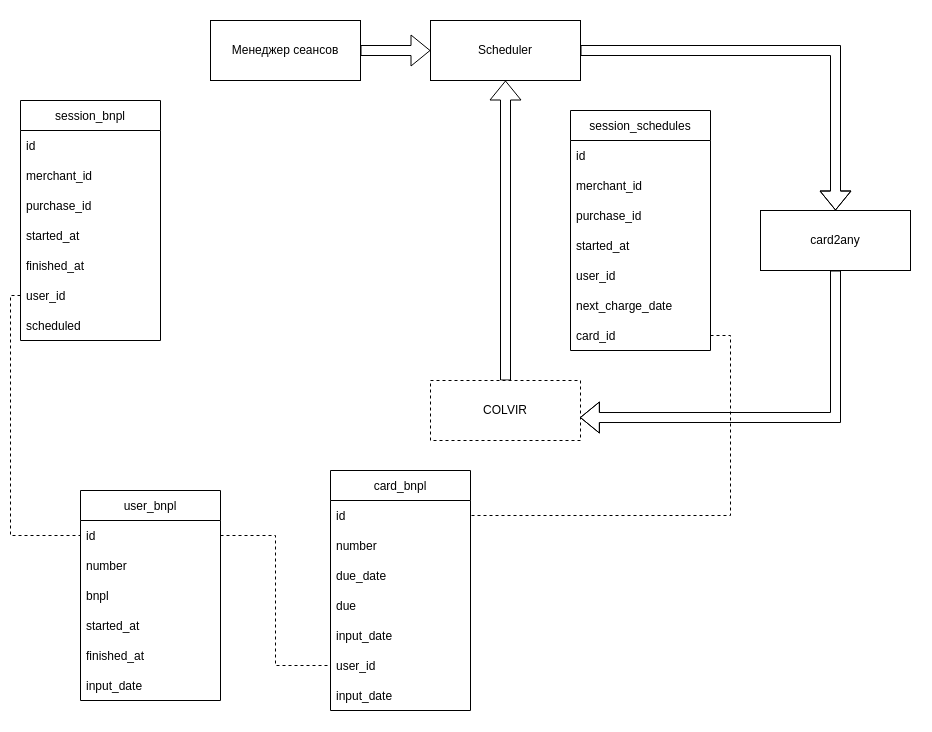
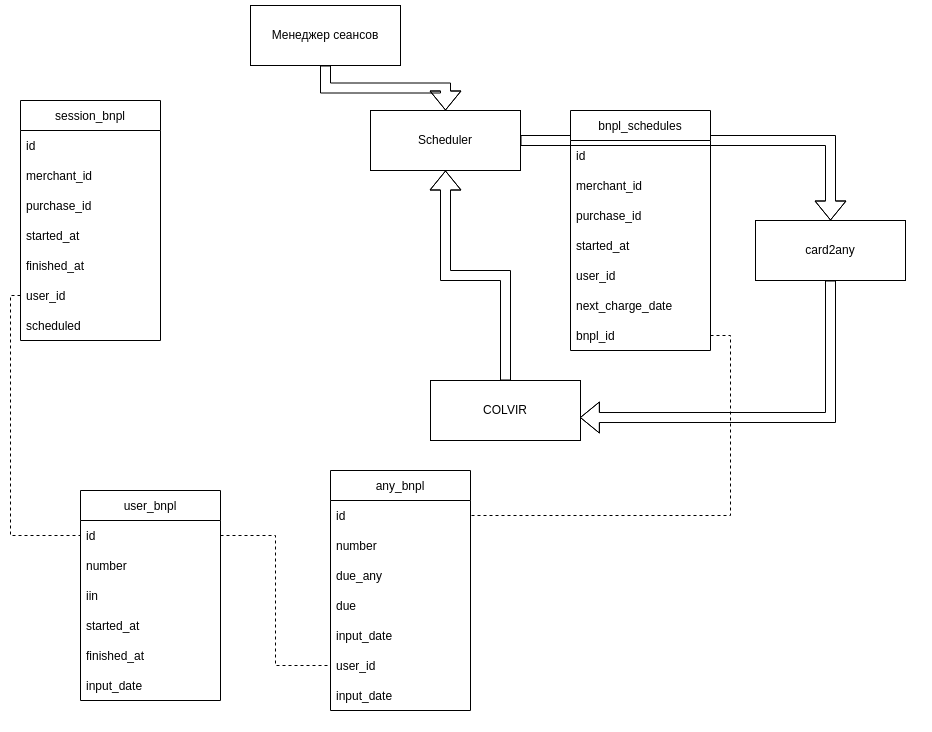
  <mxCell id="0" />
  <mxCell id="1" parent="0" />
  <mxCell id="2" value="" style="edgeStyle=orthogonalEdgeStyle;shape=flexArrow;rounded=0;orthogonalLoop=1;jettySize=auto;html=1;" edge="1" parent="1" source="3" target="5"><mxGeometry relative="1" as="geometry" /></mxCell>
- <mxCell id="3" value="Менеджер сеансов" style="rounded=0;whiteSpace=wrap;html=1;" vertex="1" parent="1"><mxGeometry x="210" y="20" width="150" height="60" as="geometry" /></mxCell>
+ <mxCell id="3" value="Менеджер сеансов" style="rounded=0;whiteSpace=wrap;html=1;" vertex="1" parent="1"><mxGeometry x="250" y="5" width="150" height="60" as="geometry" /></mxCell>
  <mxCell id="4" value="" style="edgeStyle=orthogonalEdgeStyle;shape=flexArrow;rounded=0;orthogonalLoop=1;jettySize=auto;html=1;entryX=0.5;entryY=0;entryDx=0;entryDy=0;exitX=1;exitY=0.5;exitDx=0;exitDy=0;" edge="1" parent="1" source="5" target="9"><mxGeometry relative="1" as="geometry"><mxPoint x="505" y="160" as="targetPoint" /></mxGeometry></mxCell>
- <mxCell id="5" value="Scheduler" style="rounded=0;whiteSpace=wrap;html=1;" vertex="1" parent="1"><mxGeometry x="430" y="20" width="150" height="60" as="geometry" /></mxCell>
+ <mxCell id="5" value="Scheduler" style="rounded=0;whiteSpace=wrap;html=1;" vertex="1" parent="1"><mxGeometry x="370" y="110" width="150" height="60" as="geometry" /></mxCell>
  <mxCell id="6" value="" style="edgeStyle=orthogonalEdgeStyle;shape=flexArrow;rounded=0;orthogonalLoop=1;jettySize=auto;html=1;exitX=0.5;exitY=1;exitDx=0;exitDy=0;entryX=0.996;entryY=0.617;entryDx=0;entryDy=0;entryPerimeter=0;" edge="1" parent="1" source="9" target="8"><mxGeometry relative="1" as="geometry"><mxPoint x="820" y="450" as="targetPoint" /></mxGeometry></mxCell>
  <mxCell id="7" value="" style="edgeStyle=orthogonalEdgeStyle;shape=flexArrow;rounded=0;orthogonalLoop=1;jettySize=auto;html=1;entryX=0.5;entryY=1;entryDx=0;entryDy=0;" edge="1" parent="1" source="8" target="5"><mxGeometry relative="1" as="geometry"><mxPoint x="505" y="300" as="targetPoint" /></mxGeometry></mxCell>
- <mxCell id="8" value="COLVIR" style="rounded=0;whiteSpace=wrap;html=1;dashed=1;" vertex="1" parent="1"><mxGeometry x="430" y="380" width="150" height="60" as="geometry" /></mxCell>
- <mxCell id="9" value="card2any" style="rounded=0;whiteSpace=wrap;html=1;" vertex="1" parent="1"><mxGeometry x="760" y="210" width="150" height="60" as="geometry" /></mxCell>
- <mxCell id="10" value="card_bnpl" style="swimlane;fontStyle=0;childLayout=stackLayout;horizontal=1;startSize=30;horizontalStack=0;resizeParent=1;resizeParentMax=0;resizeLast=0;collapsible=1;marginBottom=0;" vertex="1" parent="1"><mxGeometry x="330" y="470" width="140" height="240" as="geometry" /></mxCell>
+ <mxCell id="8" value="COLVIR" style="rounded=0;whiteSpace=wrap;html=1;" vertex="1" parent="1"><mxGeometry x="430" y="380" width="150" height="60" as="geometry" /></mxCell>
+ <mxCell id="9" value="card2any" style="rounded=0;whiteSpace=wrap;html=1;" vertex="1" parent="1"><mxGeometry x="755" y="220" width="150" height="60" as="geometry" /></mxCell>
+ <mxCell id="10" value="any_bnpl" style="swimlane;fontStyle=0;childLayout=stackLayout;horizontal=1;startSize=30;horizontalStack=0;resizeParent=1;resizeParentMax=0;resizeLast=0;collapsible=1;marginBottom=0;" vertex="1" parent="1"><mxGeometry x="330" y="470" width="140" height="240" as="geometry" /></mxCell>
  <mxCell id="11" value="id" style="text;strokeColor=none;fillColor=none;align=left;verticalAlign=middle;spacingLeft=4;spacingRight=4;overflow=hidden;points=[[0,0.5],[1,0.5]];portConstraint=eastwest;rotatable=0;" vertex="1" parent="10"><mxGeometry y="30" width="140" height="30" as="geometry" /></mxCell>
  <mxCell id="12" value="number" style="text;strokeColor=none;fillColor=none;align=left;verticalAlign=middle;spacingLeft=4;spacingRight=4;overflow=hidden;points=[[0,0.5],[1,0.5]];portConstraint=eastwest;rotatable=0;" vertex="1" parent="10"><mxGeometry y="60" width="140" height="30" as="geometry" /></mxCell>
- <mxCell id="13" value="due_date" style="text;strokeColor=none;fillColor=none;align=left;verticalAlign=middle;spacingLeft=4;spacingRight=4;overflow=hidden;points=[[0,0.5],[1,0.5]];portConstraint=eastwest;rotatable=0;" vertex="1" parent="10"><mxGeometry y="90" width="140" height="30" as="geometry" /></mxCell>
+ <mxCell id="13" value="due_any" style="text;strokeColor=none;fillColor=none;align=left;verticalAlign=middle;spacingLeft=4;spacingRight=4;overflow=hidden;points=[[0,0.5],[1,0.5]];portConstraint=eastwest;rotatable=0;" vertex="1" parent="10"><mxGeometry y="90" width="140" height="30" as="geometry" /></mxCell>
  <mxCell id="14" value="due" style="text;strokeColor=none;fillColor=none;align=left;verticalAlign=middle;spacingLeft=4;spacingRight=4;overflow=hidden;points=[[0,0.5],[1,0.5]];portConstraint=eastwest;rotatable=0;" vertex="1" parent="10"><mxGeometry y="120" width="140" height="30" as="geometry" /></mxCell>
  <mxCell id="15" value="input_date" style="text;strokeColor=none;fillColor=none;align=left;verticalAlign=middle;spacingLeft=4;spacingRight=4;overflow=hidden;points=[[0,0.5],[1,0.5]];portConstraint=eastwest;rotatable=0;" vertex="1" parent="10"><mxGeometry y="150" width="140" height="30" as="geometry" /></mxCell>
  <mxCell id="16" value="user_id" style="text;strokeColor=none;fillColor=none;align=left;verticalAlign=middle;spacingLeft=4;spacingRight=4;overflow=hidden;points=[[0,0.5],[1,0.5]];portConstraint=eastwest;rotatable=0;" vertex="1" parent="10"><mxGeometry y="180" width="140" height="30" as="geometry" /></mxCell>
  <mxCell id="17" value="input_date" style="text;strokeColor=none;fillColor=none;align=left;verticalAlign=middle;spacingLeft=4;spacingRight=4;overflow=hidden;points=[[0,0.5],[1,0.5]];portConstraint=eastwest;rotatable=0;" vertex="1" parent="10"><mxGeometry y="210" width="140" height="30" as="geometry" /></mxCell>
  <mxCell id="18" value="session_bnpl" style="swimlane;fontStyle=0;childLayout=stackLayout;horizontal=1;startSize=30;horizontalStack=0;resizeParent=1;resizeParentMax=0;resizeLast=0;collapsible=1;marginBottom=0;" vertex="1" parent="1"><mxGeometry x="20" y="100" width="140" height="240" as="geometry" /></mxCell>
  <mxCell id="19" value="id" style="text;strokeColor=none;fillColor=none;align=left;verticalAlign=middle;spacingLeft=4;spacingRight=4;overflow=hidden;points=[[0,0.5],[1,0.5]];portConstraint=eastwest;rotatable=0;" vertex="1" parent="18"><mxGeometry y="30" width="140" height="30" as="geometry" /></mxCell>
  <mxCell id="20" value="merchant_id" style="text;strokeColor=none;fillColor=none;align=left;verticalAlign=middle;spacingLeft=4;spacingRight=4;overflow=hidden;points=[[0,0.5],[1,0.5]];portConstraint=eastwest;rotatable=0;" vertex="1" parent="18"><mxGeometry y="60" width="140" height="30" as="geometry" /></mxCell>
  <mxCell id="21" value="purchase_id" style="text;strokeColor=none;fillColor=none;align=left;verticalAlign=middle;spacingLeft=4;spacingRight=4;overflow=hidden;points=[[0,0.5],[1,0.5]];portConstraint=eastwest;rotatable=0;" vertex="1" parent="18"><mxGeometry y="90" width="140" height="30" as="geometry" /></mxCell>
  <mxCell id="22" value="started_at" style="text;strokeColor=none;fillColor=none;align=left;verticalAlign=middle;spacingLeft=4;spacingRight=4;overflow=hidden;points=[[0,0.5],[1,0.5]];portConstraint=eastwest;rotatable=0;" vertex="1" parent="18"><mxGeometry y="120" width="140" height="30" as="geometry" /></mxCell>
  <mxCell id="23" value="finished_at" style="text;strokeColor=none;fillColor=none;align=left;verticalAlign=middle;spacingLeft=4;spacingRight=4;overflow=hidden;points=[[0,0.5],[1,0.5]];portConstraint=eastwest;rotatable=0;" vertex="1" parent="18"><mxGeometry y="150" width="140" height="30" as="geometry" /></mxCell>
  <mxCell id="24" value="user_id" style="text;strokeColor=none;fillColor=none;align=left;verticalAlign=middle;spacingLeft=4;spacingRight=4;overflow=hidden;points=[[0,0.5],[1,0.5]];portConstraint=eastwest;rotatable=0;" vertex="1" parent="18"><mxGeometry y="180" width="140" height="30" as="geometry" /></mxCell>
  <mxCell id="25" value="scheduled" style="text;strokeColor=none;fillColor=none;align=left;verticalAlign=middle;spacingLeft=4;spacingRight=4;overflow=hidden;points=[[0,0.5],[1,0.5]];portConstraint=eastwest;rotatable=0;" vertex="1" parent="18"><mxGeometry y="210" width="140" height="30" as="geometry" /></mxCell>
  <mxCell id="26" value="user_bnpl" style="swimlane;fontStyle=0;childLayout=stackLayout;horizontal=1;startSize=30;horizontalStack=0;resizeParent=1;resizeParentMax=0;resizeLast=0;collapsible=1;marginBottom=0;" vertex="1" parent="1"><mxGeometry x="80" y="490" width="140" height="210" as="geometry" /></mxCell>
  <mxCell id="27" value="id" style="text;strokeColor=none;fillColor=none;align=left;verticalAlign=middle;spacingLeft=4;spacingRight=4;overflow=hidden;points=[[0,0.5],[1,0.5]];portConstraint=eastwest;rotatable=0;" vertex="1" parent="26"><mxGeometry y="30" width="140" height="30" as="geometry" /></mxCell>
  <mxCell id="28" value="number" style="text;strokeColor=none;fillColor=none;align=left;verticalAlign=middle;spacingLeft=4;spacingRight=4;overflow=hidden;points=[[0,0.5],[1,0.5]];portConstraint=eastwest;rotatable=0;" vertex="1" parent="26"><mxGeometry y="60" width="140" height="30" as="geometry" /></mxCell>
- <mxCell id="29" value="bnpl" style="text;strokeColor=none;fillColor=none;align=left;verticalAlign=middle;spacingLeft=4;spacingRight=4;overflow=hidden;points=[[0,0.5],[1,0.5]];portConstraint=eastwest;rotatable=0;" vertex="1" parent="26"><mxGeometry y="90" width="140" height="30" as="geometry" /></mxCell>
+ <mxCell id="29" value="iin" style="text;strokeColor=none;fillColor=none;align=left;verticalAlign=middle;spacingLeft=4;spacingRight=4;overflow=hidden;points=[[0,0.5],[1,0.5]];portConstraint=eastwest;rotatable=0;" vertex="1" parent="26"><mxGeometry y="90" width="140" height="30" as="geometry" /></mxCell>
  <mxCell id="30" value="started_at" style="text;strokeColor=none;fillColor=none;align=left;verticalAlign=middle;spacingLeft=4;spacingRight=4;overflow=hidden;points=[[0,0.5],[1,0.5]];portConstraint=eastwest;rotatable=0;" vertex="1" parent="26"><mxGeometry y="120" width="140" height="30" as="geometry" /></mxCell>
  <mxCell id="31" value="finished_at" style="text;strokeColor=none;fillColor=none;align=left;verticalAlign=middle;spacingLeft=4;spacingRight=4;overflow=hidden;points=[[0,0.5],[1,0.5]];portConstraint=eastwest;rotatable=0;" vertex="1" parent="26"><mxGeometry y="150" width="140" height="30" as="geometry" /></mxCell>
  <mxCell id="32" value="input_date" style="text;strokeColor=none;fillColor=none;align=left;verticalAlign=middle;spacingLeft=4;spacingRight=4;overflow=hidden;points=[[0,0.5],[1,0.5]];portConstraint=eastwest;rotatable=0;" vertex="1" parent="26"><mxGeometry y="180" width="140" height="30" as="geometry" /></mxCell>
  <mxCell id="33" value="" style="endArrow=none;dashed=1;html=1;rounded=0;edgeStyle=orthogonalEdgeStyle;entryX=0;entryY=0.5;entryDx=0;entryDy=0;exitX=1;exitY=0.5;exitDx=0;exitDy=0;" edge="1" parent="1" source="27" target="16"><mxGeometry width="50" height="50" relative="1" as="geometry"><mxPoint x="270" y="640" as="sourcePoint" /><mxPoint x="470" y="510" as="targetPoint" /></mxGeometry></mxCell>
  <mxCell id="34" value="" style="endArrow=none;dashed=1;html=1;rounded=0;edgeStyle=orthogonalEdgeStyle;entryX=0;entryY=0.5;entryDx=0;entryDy=0;exitX=0;exitY=0.5;exitDx=0;exitDy=0;" edge="1" parent="1" source="24" target="27"><mxGeometry width="50" height="50" relative="1" as="geometry"><mxPoint x="-20" y="370" as="sourcePoint" /><mxPoint x="70" y="450" as="targetPoint" /></mxGeometry></mxCell>
- <mxCell id="35" value="session_schedules" style="swimlane;fontStyle=0;childLayout=stackLayout;horizontal=1;startSize=30;horizontalStack=0;resizeParent=1;resizeParentMax=0;resizeLast=0;collapsible=1;marginBottom=0;" vertex="1" parent="1"><mxGeometry x="570" y="110" width="140" height="240" as="geometry" /></mxCell>
+ <mxCell id="35" value="bnpl_schedules" style="swimlane;fontStyle=0;childLayout=stackLayout;horizontal=1;startSize=30;horizontalStack=0;resizeParent=1;resizeParentMax=0;resizeLast=0;collapsible=1;marginBottom=0;" vertex="1" parent="1"><mxGeometry x="570" y="110" width="140" height="240" as="geometry" /></mxCell>
  <mxCell id="36" value="id" style="text;strokeColor=none;fillColor=none;align=left;verticalAlign=middle;spacingLeft=4;spacingRight=4;overflow=hidden;points=[[0,0.5],[1,0.5]];portConstraint=eastwest;rotatable=0;" vertex="1" parent="35"><mxGeometry y="30" width="140" height="30" as="geometry" /></mxCell>
  <mxCell id="37" value="merchant_id" style="text;strokeColor=none;fillColor=none;align=left;verticalAlign=middle;spacingLeft=4;spacingRight=4;overflow=hidden;points=[[0,0.5],[1,0.5]];portConstraint=eastwest;rotatable=0;" vertex="1" parent="35"><mxGeometry y="60" width="140" height="30" as="geometry" /></mxCell>
  <mxCell id="38" value="purchase_id" style="text;strokeColor=none;fillColor=none;align=left;verticalAlign=middle;spacingLeft=4;spacingRight=4;overflow=hidden;points=[[0,0.5],[1,0.5]];portConstraint=eastwest;rotatable=0;" vertex="1" parent="35"><mxGeometry y="90" width="140" height="30" as="geometry" /></mxCell>
  <mxCell id="39" value="started_at" style="text;strokeColor=none;fillColor=none;align=left;verticalAlign=middle;spacingLeft=4;spacingRight=4;overflow=hidden;points=[[0,0.5],[1,0.5]];portConstraint=eastwest;rotatable=0;" vertex="1" parent="35"><mxGeometry y="120" width="140" height="30" as="geometry" /></mxCell>
  <mxCell id="40" value="user_id" style="text;strokeColor=none;fillColor=none;align=left;verticalAlign=middle;spacingLeft=4;spacingRight=4;overflow=hidden;points=[[0,0.5],[1,0.5]];portConstraint=eastwest;rotatable=0;" vertex="1" parent="35"><mxGeometry y="150" width="140" height="30" as="geometry" /></mxCell>
  <mxCell id="41" value="next_charge_date" style="text;strokeColor=none;fillColor=none;align=left;verticalAlign=middle;spacingLeft=4;spacingRight=4;overflow=hidden;points=[[0,0.5],[1,0.5]];portConstraint=eastwest;rotatable=0;" vertex="1" parent="35"><mxGeometry y="180" width="140" height="30" as="geometry" /></mxCell>
- <mxCell id="42" value="card_id" style="text;strokeColor=none;fillColor=none;align=left;verticalAlign=middle;spacingLeft=4;spacingRight=4;overflow=hidden;points=[[0,0.5],[1,0.5]];portConstraint=eastwest;rotatable=0;" vertex="1" parent="35"><mxGeometry y="210" width="140" height="30" as="geometry" /></mxCell>
+ <mxCell id="42" value="bnpl_id" style="text;strokeColor=none;fillColor=none;align=left;verticalAlign=middle;spacingLeft=4;spacingRight=4;overflow=hidden;points=[[0,0.5],[1,0.5]];portConstraint=eastwest;rotatable=0;" vertex="1" parent="35"><mxGeometry y="210" width="140" height="30" as="geometry" /></mxCell>
  <mxCell id="43" value="" style="endArrow=none;dashed=1;html=1;rounded=0;edgeStyle=orthogonalEdgeStyle;exitX=1;exitY=0.5;exitDx=0;exitDy=0;entryX=1;entryY=0.5;entryDx=0;entryDy=0;" edge="1" parent="1" source="42" target="11"><mxGeometry width="50" height="50" relative="1" as="geometry"><mxPoint x="230" y="545" as="sourcePoint" /><mxPoint x="440" y="520" as="targetPoint" /><Array as="points"><mxPoint x="730" y="335" /><mxPoint x="730" y="515" /></Array></mxGeometry></mxCell>
